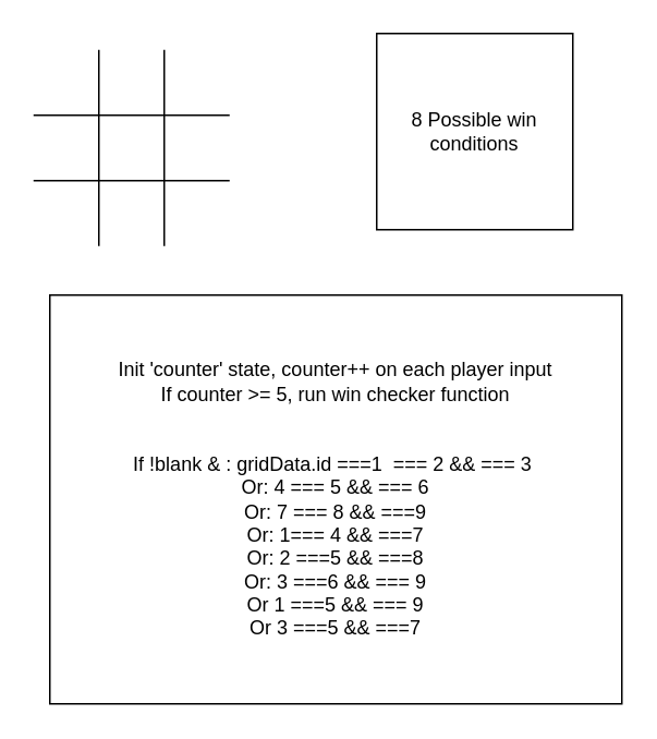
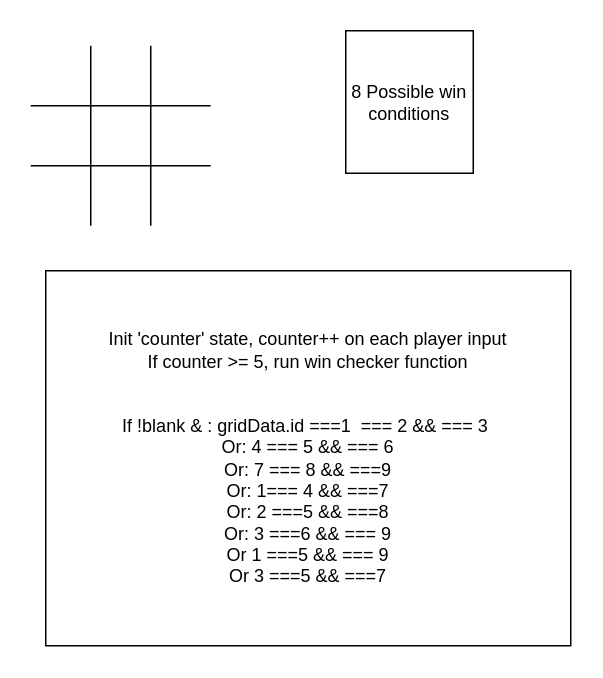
  <mxCell id="0" />
  <mxCell id="1" parent="0" />
  <mxCell id="2" value="" style="endArrow=none;html=1;" edge="1" parent="1"><mxGeometry width="50" height="50" relative="1" as="geometry"><mxPoint x="60" y="150" as="sourcePoint" /><mxPoint x="60" y="30" as="targetPoint" /></mxGeometry></mxCell>
  <mxCell id="3" value="" style="endArrow=none;html=1;" edge="1" parent="1"><mxGeometry width="50" height="50" relative="1" as="geometry"><mxPoint x="100" y="150" as="sourcePoint" /><mxPoint x="100" y="30" as="targetPoint" /></mxGeometry></mxCell>
  <mxCell id="4" value="" style="endArrow=none;html=1;" edge="1" parent="1"><mxGeometry width="50" height="50" relative="1" as="geometry"><mxPoint x="20" y="70" as="sourcePoint" /><mxPoint x="140" y="70" as="targetPoint" /></mxGeometry></mxCell>
  <mxCell id="5" value="" style="endArrow=none;html=1;" edge="1" parent="1"><mxGeometry width="50" height="50" relative="1" as="geometry"><mxPoint x="20" y="110" as="sourcePoint" /><mxPoint x="140" y="110" as="targetPoint" /></mxGeometry></mxCell>
- <mxCell id="6" value="8 Possible win conditions" style="rounded=0;whiteSpace=wrap;html=1;" vertex="1" parent="1"><mxGeometry x="230" y="20" width="120" height="120" as="geometry" /></mxCell>
+ <mxCell id="6" value="8 Possible win conditions" style="rounded=0;whiteSpace=wrap;html=1;" vertex="1" parent="1"><mxGeometry x="230" y="20" width="85" height="95" as="geometry" /></mxCell>
  <mxCell id="7" value="Init 'counter' state, counter++ on each player input&lt;br&gt;If counter &amp;gt;= 5, run win checker function&lt;br&gt;&lt;br&gt;&lt;br&gt;If !blank &amp;amp; : gridData.id ===1&amp;nbsp; === 2 &amp;amp;&amp;amp; === 3&amp;nbsp;&lt;br&gt;Or: 4 === 5 &amp;amp;&amp;amp; === 6&lt;br&gt;Or: 7 === 8 &amp;amp;&amp;amp; ===9&lt;br&gt;Or: 1=== 4 &amp;amp;&amp;amp; ===7&lt;br&gt;Or: 2 ===5 &amp;amp;&amp;amp; ===8&lt;br&gt;Or: 3 ===6 &amp;amp;&amp;amp; === 9&lt;br&gt;Or 1 ===5 &amp;amp;&amp;amp; === 9&lt;br&gt;Or 3 ===5 &amp;amp;&amp;amp; ===7" style="rounded=0;whiteSpace=wrap;html=1;" vertex="1" parent="1"><mxGeometry x="30" y="180" width="350" height="250" as="geometry" /></mxCell>
